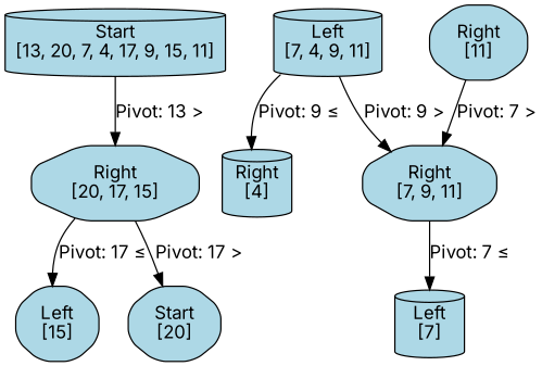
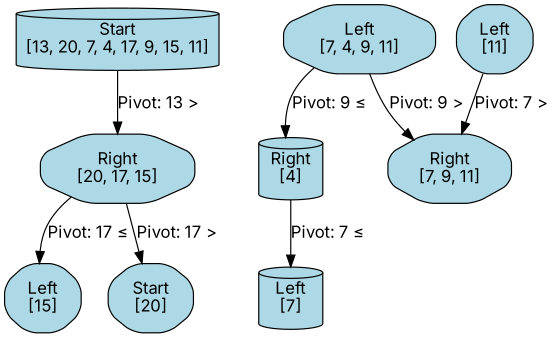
  digraph {
    fontname=Inter
    rankdir=TB
    node [fillcolor=lightblue fontname=Inter shape=octagon style="rounded, filled"]
    edge [fontname=Inter]
    n1 [label="Start\n[13, 20, 7, 4, 17, 9, 15, 11]" shape=cylinder]
    n2 [label="Right\n[20, 17, 15]"]
-   n3 [label="Left\n[7, 4, 9, 11]" shape=cylinder]
+   n3 [label="Left\n[7, 4, 9, 11]"]
    n4 [label="Right\n[4]" shape=cylinder]
    n5 [label="Right\n[7, 9, 11]"]
    n6 [label="Left\n[15]"]
    n7 [label="Start\n[20]"]
    n8 [label="Left\n[7]" shape=cylinder]
-   n9 [label="Right\n[11]"]
+   n9 [label="Left\n[11]"]
    n1 -> n2 [label="Pivot: 13 >"]
    n2 -> n6 [label="Pivot: 17 ≤"]
    n2 -> n7 [label="Pivot: 17 >"]
    n3 -> n4 [label="Pivot: 9 ≤"]
    n3 -> n5 [label="Pivot: 9 >"]
-   n5 -> n8 [label="Pivot: 7 ≤"]
+   n4 -> n8 [label="Pivot: 7 ≤"]
    n9 -> n5 [label="Pivot: 7 >"]
  }
